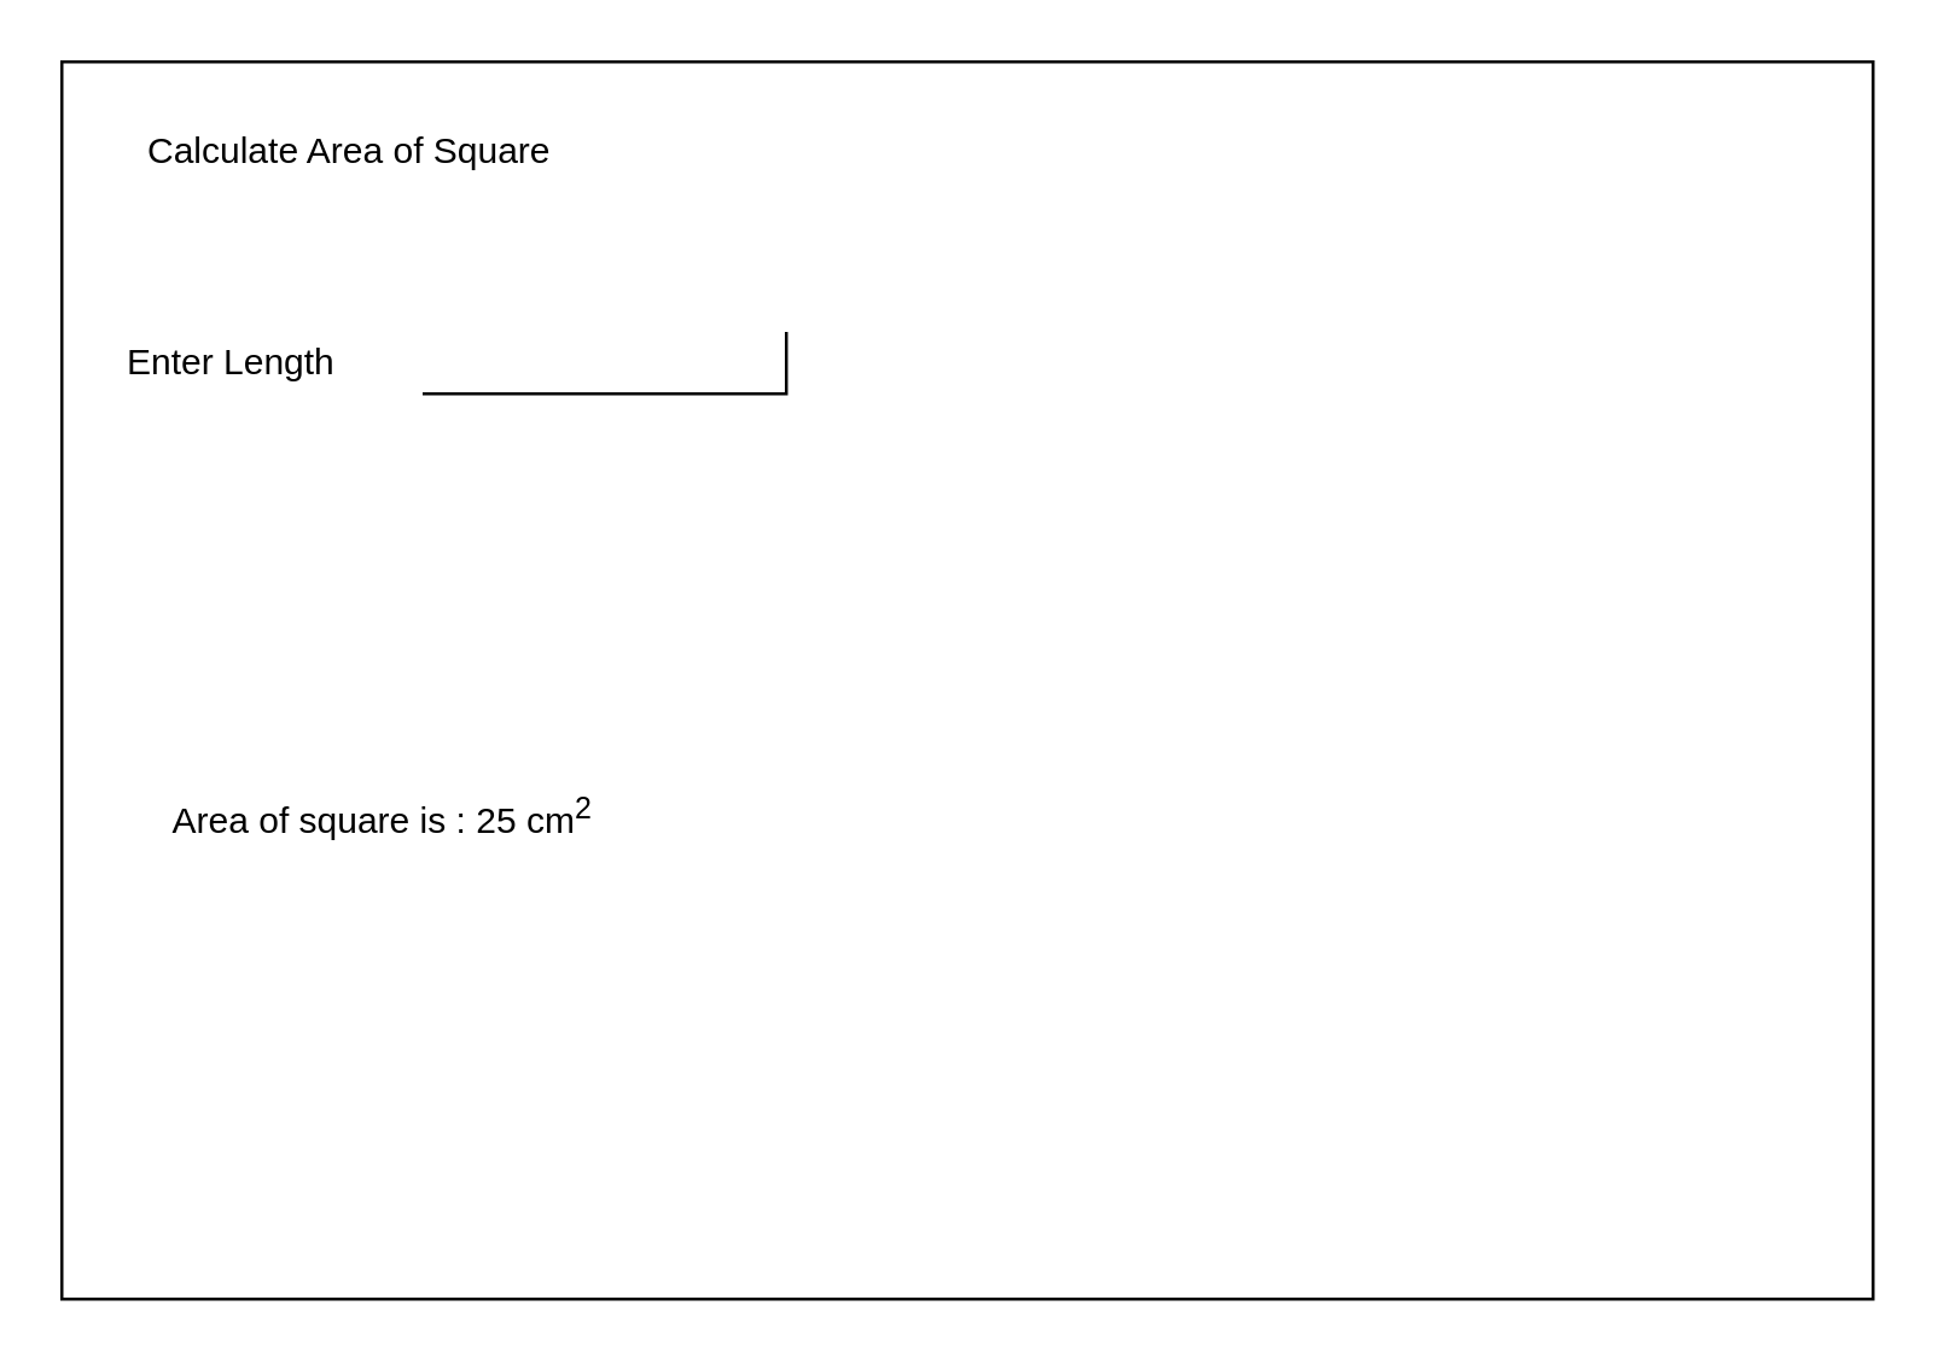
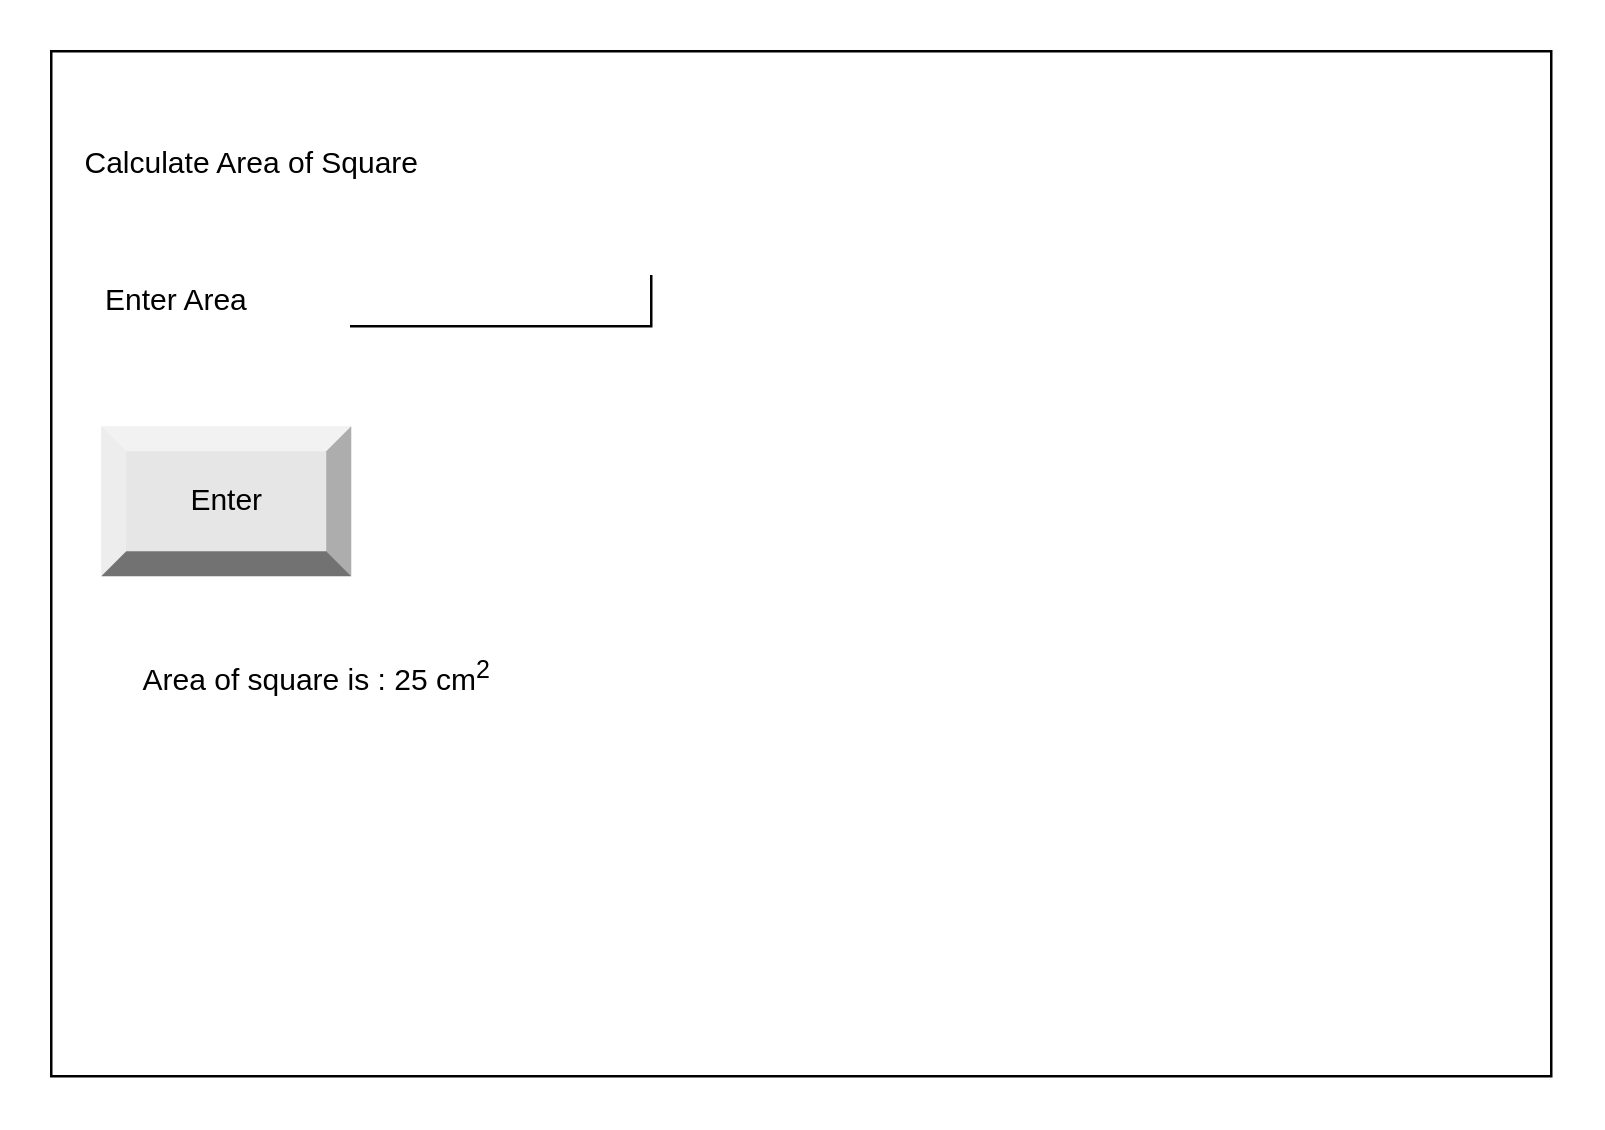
  <mxCell id="0" />
  <mxCell id="1" parent="0" />
  <mxCell id="2" value="" style="verticalLabelPosition=bottom;verticalAlign=top;html=1;shape=mxgraph.basic.rect;fillColor2=none;strokeWidth=1;size=20;indent=5;" vertex="1" parent="1"><mxGeometry x="20" y="20" width="600" height="410" as="geometry" /></mxCell>
- <mxCell id="3" value="Calculate Area of Square" style="text;html=1;align=center;verticalAlign=middle;resizable=0;points=[];autosize=1;strokeColor=none;fillColor=none;" vertex="1" parent="1"><mxGeometry x="40" y="40" width="150" height="20" as="geometry" /></mxCell>
- <mxCell id="4" value="Enter Length" style="text;html=1;align=left;verticalAlign=middle;resizable=0;points=[];autosize=1;strokeColor=none;fillColor=none;" vertex="1" parent="1"><mxGeometry x="40" y="110" width="80" height="20" as="geometry" /></mxCell>
+ <mxCell id="3" value="Calculate Area of Square" style="text;html=1;align=center;verticalAlign=middle;resizable=0;points=[];autosize=1;strokeColor=none;fillColor=none;" vertex="1" parent="1"><mxGeometry x="25" y="55" width="150" height="20" as="geometry" /></mxCell>
+ <mxCell id="4" value="Enter Area" style="text;html=1;align=left;verticalAlign=middle;resizable=0;points=[];autosize=1;strokeColor=none;fillColor=none;" vertex="1" parent="1"><mxGeometry x="40" y="110" width="80" height="20" as="geometry" /></mxCell>
  <mxCell id="5" value="" style="shape=partialRectangle;whiteSpace=wrap;html=1;top=0;left=0;fillColor=none;" vertex="1" parent="1"><mxGeometry x="140" y="110" width="120" height="20" as="geometry" /></mxCell>
+ <mxCell id="6" value="Enter" style="labelPosition=center;verticalLabelPosition=middle;align=center;html=1;shape=mxgraph.basic.shaded_button;dx=10;fillColor=#E6E6E6;strokeColor=none;" vertex="1" parent="1"><mxGeometry x="40" y="170" width="100" height="60" as="geometry" /></mxCell>
  <mxCell id="7" value="Area of square is : 25 cm&lt;sup&gt;2&lt;/sup&gt;" style="text;html=1;align=left;verticalAlign=middle;resizable=0;points=[];autosize=1;strokeColor=none;fillColor=none;" vertex="1" parent="1"><mxGeometry x="55" y="260" width="150" height="20" as="geometry" /></mxCell>
